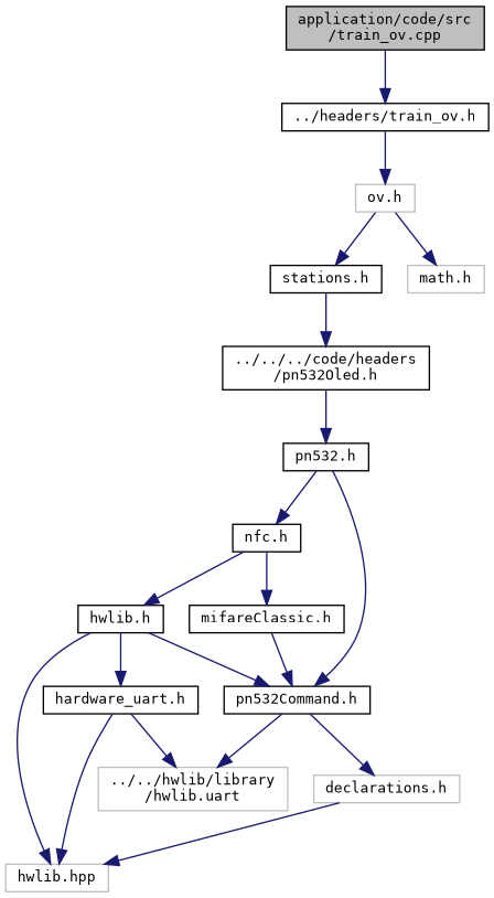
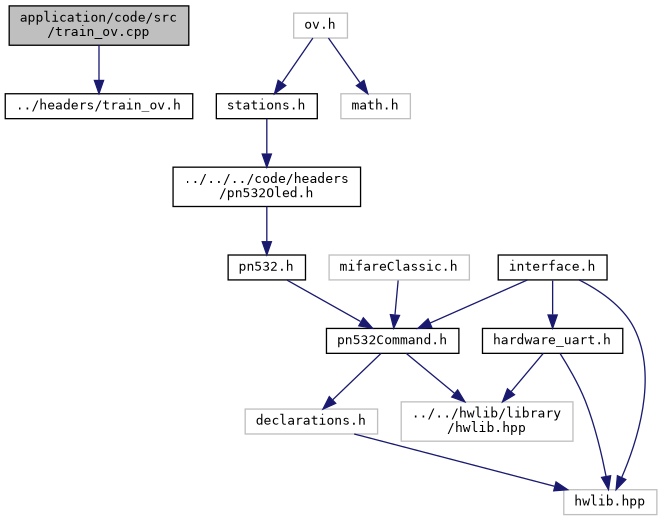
  digraph {
    fontname="DejaVu Sans Mono"
    node [color=black fillcolor=white fontname="DejaVu Sans Mono" fontsize=10 shape=record style=filled]
    edge [color=midnightblue fontname="DejaVu Sans Mono" fontsize=10 labelfontname=Helvetica labelfontsize=10 style=solid]
    n1 [fillcolor=grey75 fontcolor=black height=0.2 label="application/code/src\l/train_ov.cpp" width=0.4]
    n2 [height=0.2 label="../headers/train_ov.h" width=0.4]
    n3 [color=grey75 height=0.2 label="ov.h" width=0.4]
    n4 [height=0.2 label="stations.h" width=0.4]
    n5 [color=grey75 height=0.2 label="math.h" width=0.4]
    n6 [height=0.2 label="../../../code/headers\l/pn532Oled.h" width=0.4]
    n7 [height=0.2 label="pn532.h" width=0.4]
-   n8 [height=0.2 label="nfc.h" width=0.4]
    n9 [height=0.2 label="pn532Command.h" width=0.4]
-   n10 [height=0.2 label="hwlib.h" width=0.4]
-   n11 [height=0.2 label="mifareClassic.h" width=0.4]
-   n12 [color=grey75 height=0.2 label="../../hwlib/library\l/hwlib.uart" width=0.4]
+   n10 [height=0.2 label="interface.h" width=0.4]
+   n11 [color=grey75 height=0.2 label="mifareClassic.h" width=0.4]
+   n12 [color=grey75 height=0.2 label="../../hwlib/library\l/hwlib.hpp" width=0.4]
    n13 [color=grey75 height=0.2 label="declarations.h" width=0.4]
    n14 [color=grey75 height=0.2 label="hwlib.hpp" width=0.4]
    n15 [height=0.2 label="hardware_uart.h" width=0.4]
    n1 -> n2
-   n2 -> n3
    n3 -> n4
    n3 -> n5
    n4 -> n6
    n6 -> n7
-   n7 -> n8
    n7 -> n9
-   n8 -> n10
-   n8 -> n11
    n9 -> n12
    n9 -> n13
    n10 -> n9
    n10 -> n14
    n10 -> n15
    n11 -> n9
    n13 -> n14
    n15 -> n12
    n15 -> n14
  }
